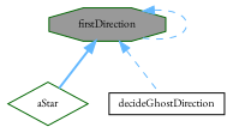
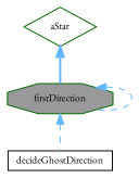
  digraph {
    fontname="EB Garamond"
    rankdir=TB
    node [color=darkgreen fillcolor=white fontname="EB Garamond" fontsize=10 style=filled]
    edge [color=steelblue1 dir=back fontname="EB Garamond" fontsize=10 labelfontname=Helvetica labelfontsize=10 style=dashed]
    n1 [fillcolor=grey60 fontcolor=black height=0.2 label=firstDirection shape=octagon width=0.4]
    n2 [height=0.2 label=aStar shape=diamond width=0.4]
    n3 [color=black height=0.2 label=decideGhostDirection shape=box width=0.4]
    n1 -> n1
-   n1 -> n2 [style=bold]
+   n2 -> n1 [style=bold]
    n1 -> n3
  }
